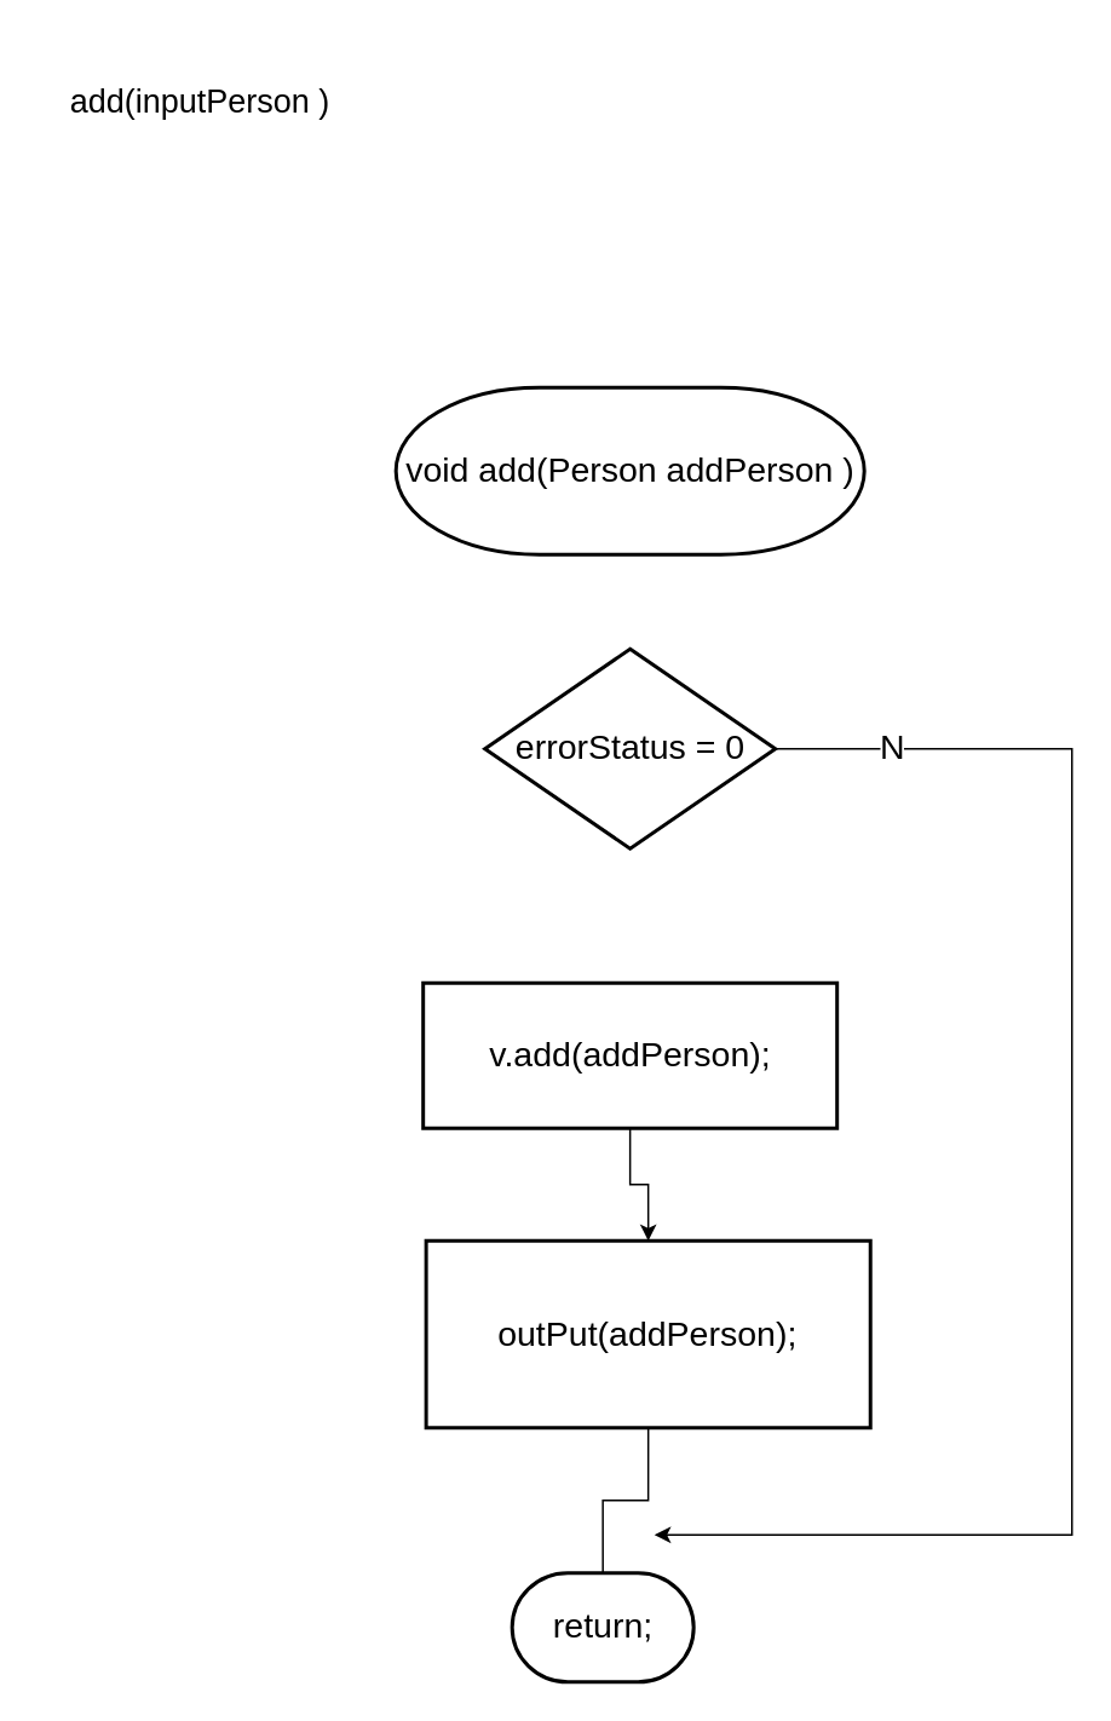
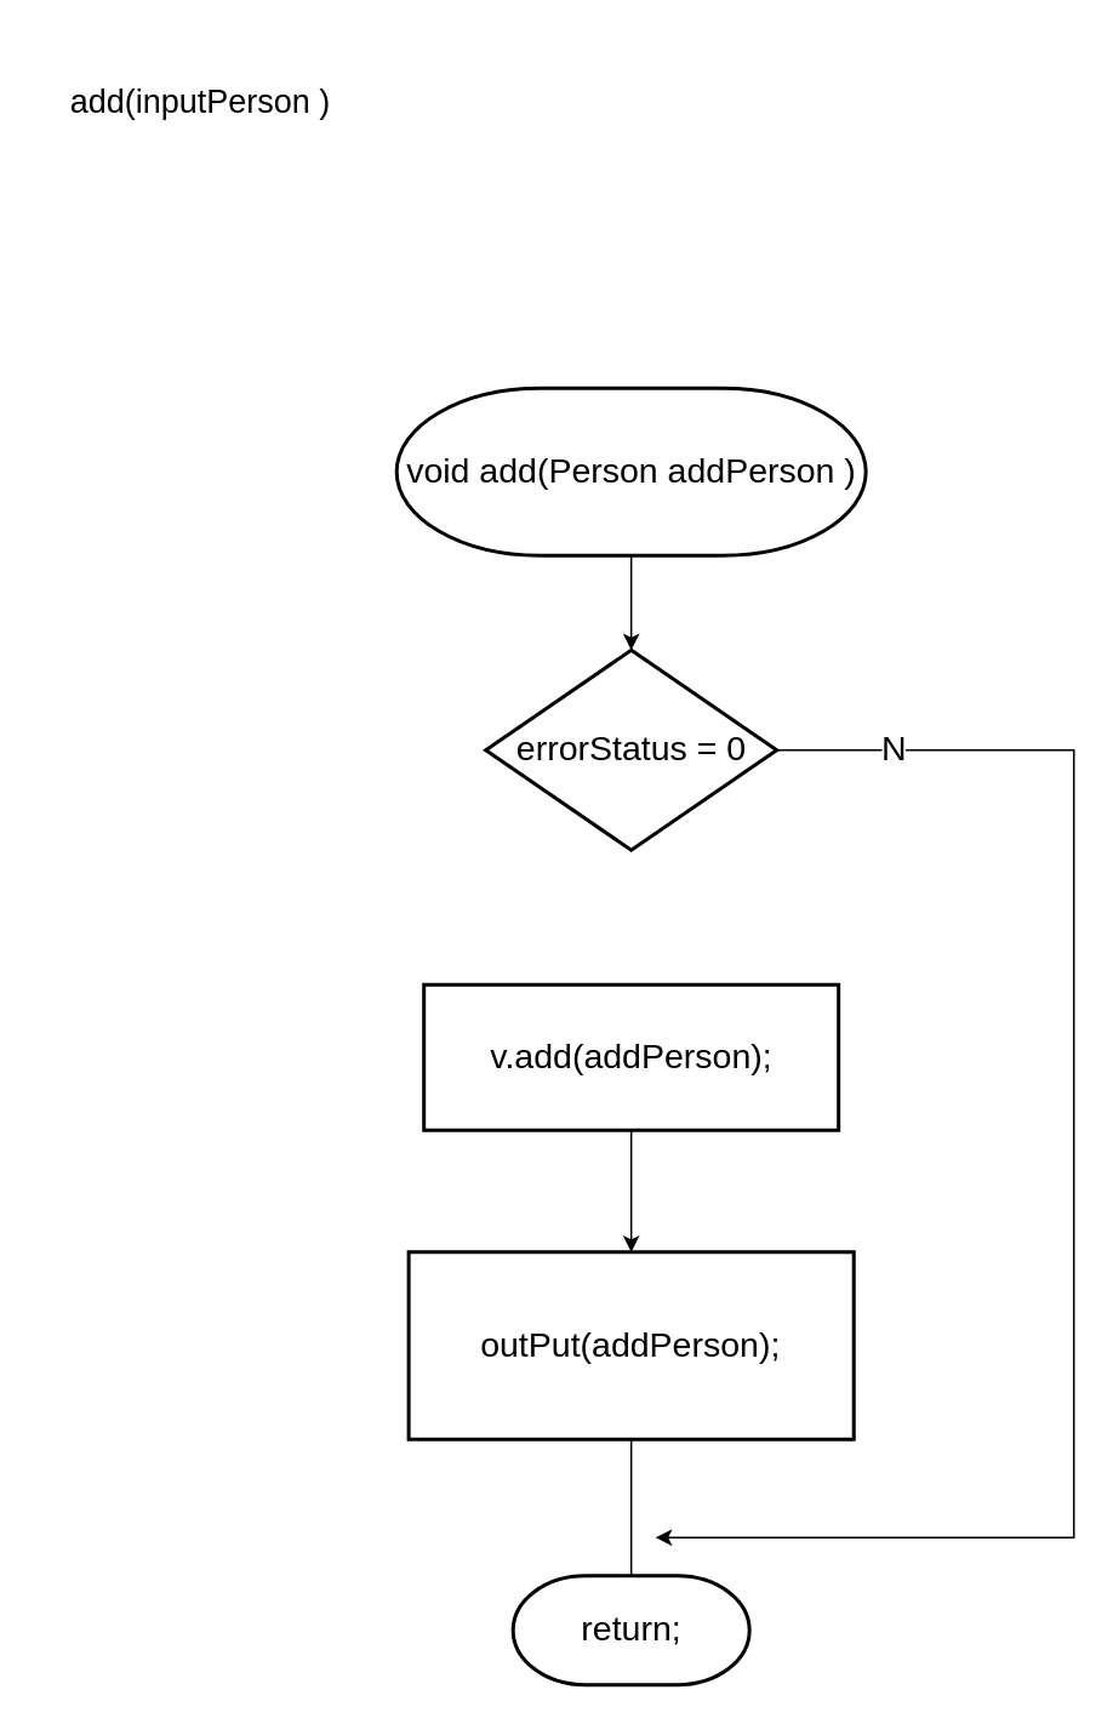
  <mxCell id="0" />
  <mxCell id="1" parent="0" />
+ <mxCell id="2" value="" style="edgeStyle=orthogonalEdgeStyle;rounded=0;orthogonalLoop=1;jettySize=auto;html=1;fontSize=19;" edge="1" parent="1" source="3" target="11"><mxGeometry relative="1" as="geometry" /></mxCell>
  <mxCell id="3" value="&lt;span style=&quot;text-align: left; font-size: 19px;&quot;&gt;void add(Person addPerson )&lt;/span&gt;" style="strokeWidth=2;html=1;shape=mxgraph.flowchart.terminator;whiteSpace=wrap;fontSize=19;" parent="1" vertex="1"><mxGeometry x="217.62" y="213" width="258" height="92" as="geometry" /></mxCell>
- <mxCell id="4" value="return;" style="strokeWidth=2;html=1;shape=mxgraph.flowchart.terminator;whiteSpace=wrap;fontSize=19;" parent="1" vertex="1"><mxGeometry x="281.62" y="866" width="100" height="60" as="geometry" /></mxCell>
+ <mxCell id="4" value="return;" style="strokeWidth=2;html=1;shape=mxgraph.flowchart.terminator;whiteSpace=wrap;fontSize=19;" parent="1" vertex="1"><mxGeometry x="281.62" y="866" width="130" height="60" as="geometry" /></mxCell>
  <mxCell id="5" style="edgeStyle=orthogonalEdgeStyle;rounded=0;orthogonalLoop=1;jettySize=auto;html=1;exitX=0.5;exitY=1;exitDx=0;exitDy=0;entryX=0.5;entryY=0;entryDx=0;entryDy=0;entryPerimeter=0;fontSize=19;endArrow=none;" parent="1" source="6" target="4" edge="1"><mxGeometry relative="1" as="geometry"><mxPoint x="368.26" y="848" as="targetPoint" /></mxGeometry></mxCell>
- <mxCell id="6" value="outPut(addPerson);" style="rounded=1;whiteSpace=wrap;html=1;absoluteArcSize=1;arcSize=0;strokeWidth=2;fontSize=19;" parent="1" vertex="1"><mxGeometry x="234.25" y="683" width="244.74" height="103" as="geometry" /></mxCell>
+ <mxCell id="6" value="outPut(addPerson);" style="rounded=1;whiteSpace=wrap;html=1;absoluteArcSize=1;arcSize=0;strokeWidth=2;fontSize=19;" parent="1" vertex="1"><mxGeometry x="224.25" y="688" width="244.74" height="103" as="geometry" /></mxCell>
  <mxCell id="7" style="edgeStyle=orthogonalEdgeStyle;rounded=0;orthogonalLoop=1;jettySize=auto;html=1;entryX=0.5;entryY=0;entryDx=0;entryDy=0;fontSize=19;" parent="1" source="8" target="6" edge="1"><mxGeometry relative="1" as="geometry" /></mxCell>
  <mxCell id="8" value="&lt;p style=&quot;line-height: 140%; font-size: 19px;&quot;&gt;&lt;span style=&quot;font-size: 19px;&quot;&gt;v.add(&lt;/span&gt;&lt;span style=&quot;font-family: helvetica; font-size: 19px;&quot;&gt;addPerson&lt;/span&gt;&lt;span style=&quot;font-size: 19px;&quot;&gt;);&lt;/span&gt;&lt;br style=&quot;font-size: 19px;&quot;&gt;&lt;/p&gt;" style="rounded=1;whiteSpace=wrap;html=1;absoluteArcSize=1;arcSize=0;strokeWidth=2;align=center;fontSize=19;" parent="1" vertex="1"><mxGeometry x="232.62" y="541" width="228" height="80" as="geometry" /></mxCell>
  <mxCell id="9" value="&amp;nbsp;&lt;br style=&quot;font-size: 18px;&quot;&gt;add(&lt;span style=&quot;font-size: 18px;&quot;&gt;inputPerson&amp;nbsp;&lt;/span&gt;)" style="text;html=1;strokeColor=none;fillColor=none;align=center;verticalAlign=middle;whiteSpace=wrap;rounded=0;fontSize=18;" parent="1" vertex="1"><mxGeometry x="20" y="20" width="180" height="50" as="geometry" /></mxCell>
  <mxCell id="10" value="N" style="edgeStyle=orthogonalEdgeStyle;rounded=0;orthogonalLoop=1;jettySize=auto;html=1;exitX=1;exitY=0.5;exitDx=0;exitDy=0;exitPerimeter=0;fontSize=19;" edge="1" parent="1" source="11"><mxGeometry x="-0.845" relative="1" as="geometry"><mxPoint x="360" y="845" as="targetPoint" /><Array as="points"><mxPoint x="590" y="412" /><mxPoint x="590" y="845" /></Array><mxPoint as="offset" /></mxGeometry></mxCell>
  <mxCell id="11" value="errorStatus = 0" style="strokeWidth=2;html=1;shape=mxgraph.flowchart.decision;whiteSpace=wrap;fontSize=19;" vertex="1" parent="1"><mxGeometry x="266.62" y="357" width="160" height="110" as="geometry" /></mxCell>
